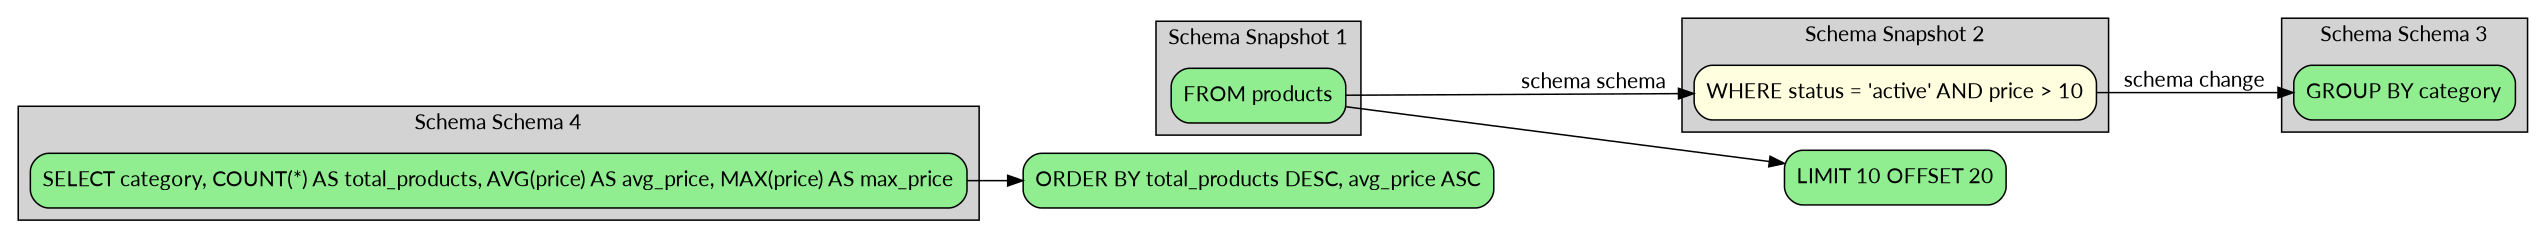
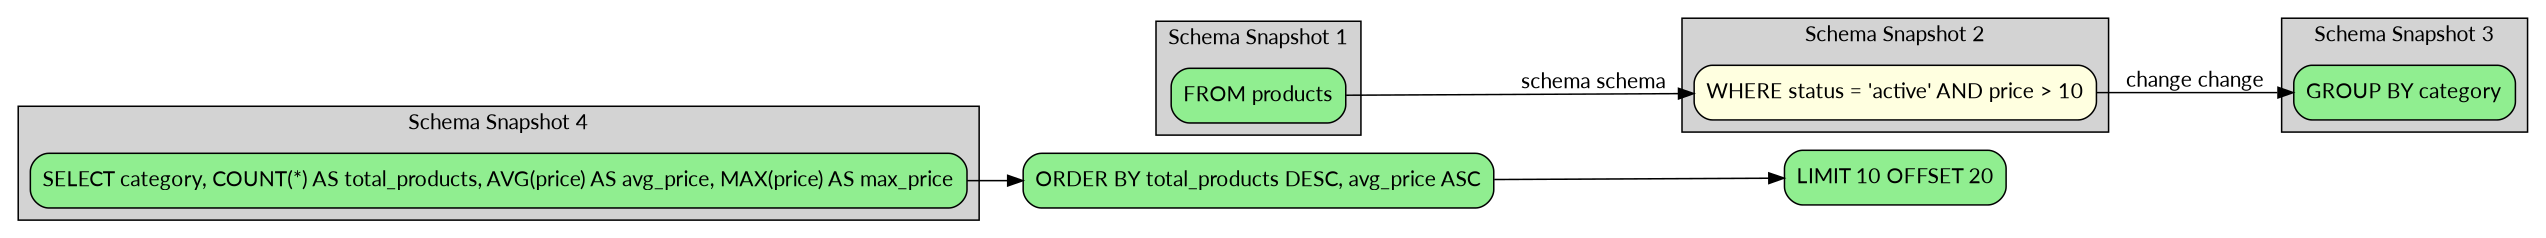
  digraph {
    fontname=Lato
    rankdir=LR
    node [fillcolor=lightgreen fontname=Lato shape=box style="filled,rounded"]
    edge [color=black fontname=Lato]
    n1 [label="FROM products"]
    n2 [fillcolor=lightyellow label="WHERE status = 'active' AND price > 10"]
    n3 [label="GROUP BY category"]
    n4 [label="SELECT category, COUNT(*) AS total_products, AVG(price) AS avg_price, MAX(price) AS max_price"]
    n5 [label="ORDER BY total_products DESC, avg_price ASC"]
    n6 [label="LIMIT 10 OFFSET 20"]
    subgraph cluster_1 {
      fillcolor=lightgray
      label="Schema Snapshot 1"
      style=filled
      n1
    }
    subgraph cluster_2 {
      fillcolor=lightgray
      label="Schema Snapshot 2"
      style=filled
      n2
    }
    subgraph cluster_3 {
      fillcolor=lightgray
-     label="Schema Schema 3"
+     label="Schema Snapshot 3"
      style=filled
      n3
    }
    subgraph cluster_4 {
      fillcolor=lightgray
-     label="Schema Schema 4"
+     label="Schema Snapshot 4"
      style=filled
      n4
    }
    n1 -> n2 [label="schema schema"]
-   n2 -> n3 [label="schema change"]
+   n2 -> n3 [label="change change"]
    n4 -> n5
-   n1 -> n6
+   n5 -> n6
  }
